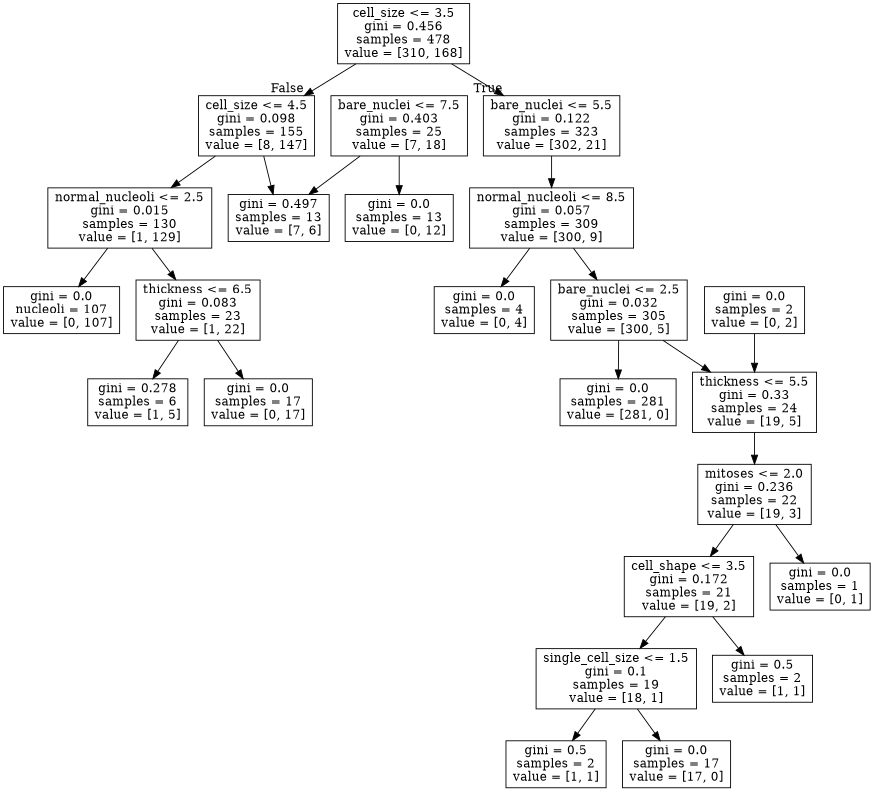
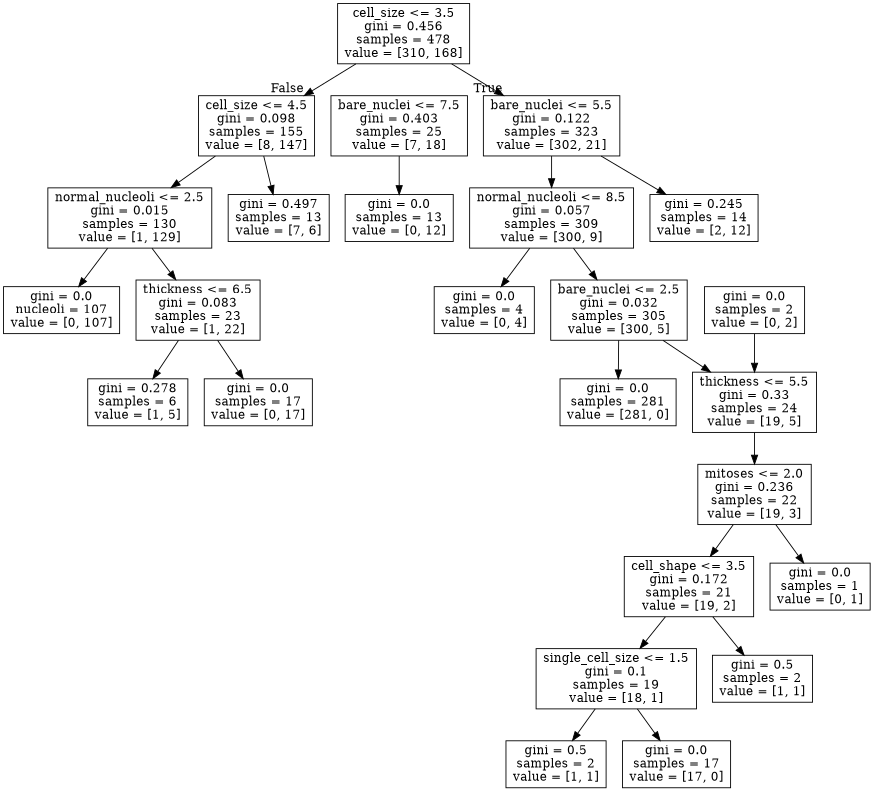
  digraph {
    node [shape=box]
    n1 [label="cell_size <= 3.5\ngini = 0.456\nsamples = 478\nvalue = [310, 168]"]
    n2 [label="bare_nuclei <= 5.5\ngini = 0.122\nsamples = 323\nvalue = [302, 21]"]
    n3 [label="cell_size <= 4.5\ngini = 0.098\nsamples = 155\nvalue = [8, 147]"]
    n4 [label="normal_nucleoli <= 8.5\ngini = 0.057\nsamples = 309\nvalue = [300, 9]"]
+   n5 [label="gini = 0.245\nsamples = 14\nvalue = [2, 12]"]
    n6 [label="normal_nucleoli <= 2.5\ngini = 0.015\nsamples = 130\nvalue = [1, 129]"]
    n7 [label="gini = 0.497\nsamples = 13\nvalue = [7, 6]"]
    n8 [label="bare_nuclei <= 2.5\ngini = 0.032\nsamples = 305\nvalue = [300, 5]"]
    n9 [label="gini = 0.0\nsamples = 4\nvalue = [0, 4]"]
    n10 [label="gini = 0.0\nsamples = 281\nvalue = [281, 0]"]
    n11 [label="thickness <= 5.5\ngini = 0.33\nsamples = 24\nvalue = [19, 5]"]
    n12 [label="mitoses <= 2.0\ngini = 0.236\nsamples = 22\nvalue = [19, 3]"]
    n13 [label="cell_shape <= 3.5\ngini = 0.172\nsamples = 21\nvalue = [19, 2]"]
    n14 [label="gini = 0.0\nsamples = 1\nvalue = [0, 1]"]
    n15 [label="gini = 0.0\nsamples = 2\nvalue = [0, 2]"]
    n16 [label="single_cell_size <= 1.5\ngini = 0.1\nsamples = 19\nvalue = [18, 1]"]
    n17 [label="gini = 0.5\nsamples = 2\nvalue = [1, 1]"]
    n18 [label="gini = 0.5\nsamples = 2\nvalue = [1, 1]"]
    n19 [label="gini = 0.0\nsamples = 17\nvalue = [17, 0]"]
    n20 [label="bare_nuclei <= 7.5\ngini = 0.403\nsamples = 25\nvalue = [7, 18]"]
    n21 [label="gini = 0.0\nsamples = 13\nvalue = [0, 12]"]
    n22 [label="thickness <= 6.5\ngini = 0.083\nsamples = 23\nvalue = [1, 22]"]
    n23 [label="gini = 0.0\nnucleoli = 107\nvalue = [0, 107]"]
    n24 [label="gini = 0.278\nsamples = 6\nvalue = [1, 5]"]
    n25 [label="gini = 0.0\nsamples = 17\nvalue = [0, 17]"]
    n1 -> n2 [headlabel=True labelangle=45 labeldistance=2.5]
    n1 -> n3 [headlabel=False labelangle=-45 labeldistance=2.5]
    n2 -> n4
+   n2 -> n5
    n3 -> n6
    n3 -> n7
    n4 -> n8
    n4 -> n9
    n6 -> n22
    n6 -> n23
    n8 -> n10
    n8 -> n11
    n11 -> n12
    n12 -> n13
    n12 -> n14
    n13 -> n16
    n13 -> n17
    n15 -> n11
    n16 -> n18
    n16 -> n19
-   n20 -> n7
    n20 -> n21
    n22 -> n24
    n22 -> n25
  }
